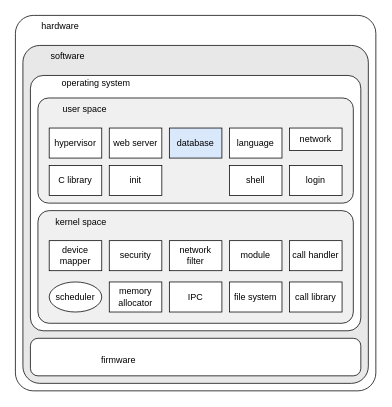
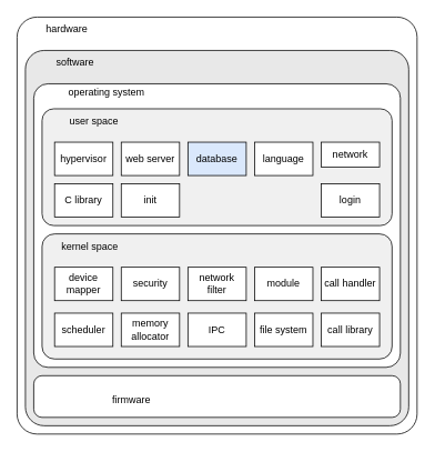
  <mxCell id="0" />
  <mxCell id="1" parent="0" />
  <mxCell id="2" value="" style="rounded=1;whiteSpace=wrap;html=1;arcSize=5;imageHeight=24;" parent="1" vertex="1"><mxGeometry x="20" y="20" width="480" height="500" as="geometry" /></mxCell>
  <mxCell id="3" value="" style="rounded=1;whiteSpace=wrap;html=1;arcSize=5;fillColor=#E8E8E8;" parent="1" vertex="1"><mxGeometry x="30" y="60" width="460" height="450" as="geometry" /></mxCell>
  <mxCell id="4" value="" style="rounded=1;whiteSpace=wrap;html=1;arcSize=5;" parent="1" vertex="1"><mxGeometry x="40" y="100" width="440" height="340" as="geometry" /></mxCell>
  <mxCell id="5" value="" style="rounded=1;whiteSpace=wrap;html=1;arcSize=20;imageHeight=24;" parent="1" vertex="1"><mxGeometry x="40" y="450" width="440" height="50" as="geometry" /></mxCell>
  <mxCell id="6" value="" style="rounded=1;whiteSpace=wrap;html=1;arcSize=10;fillColor=#F0F0F0;" parent="1" vertex="1"><mxGeometry x="50" y="130" width="420" height="140" as="geometry" /></mxCell>
  <mxCell id="7" value="" style="rounded=1;whiteSpace=wrap;html=1;arcSize=10;imageHeight=24;fillColor=#F0F0F0;" parent="1" vertex="1"><mxGeometry x="50" y="280" width="420" height="150" as="geometry" /></mxCell>
  <mxCell id="8" value="kernel space" style="text;html=1;strokeColor=none;fillColor=none;align=center;verticalAlign=middle;whiteSpace=wrap;rounded=0;" parent="1" vertex="1"><mxGeometry x="65" y="280" width="85" height="30" as="geometry" /></mxCell>
  <mxCell id="9" value="user space" style="text;html=1;strokeColor=none;fillColor=none;align=center;verticalAlign=middle;whiteSpace=wrap;rounded=0;" parent="1" vertex="1"><mxGeometry x="65" y="130" width="95" height="30" as="geometry" /></mxCell>
- <mxCell id="10" value="scheduler" style="ellipse;whiteSpace=wrap;html=1;" parent="1" vertex="1"><mxGeometry x="65" y="375" width="70" height="40" as="geometry" /></mxCell>
+ <mxCell id="10" value="scheduler" style="rounded=0;whiteSpace=wrap;html=1;" parent="1" vertex="1"><mxGeometry x="65" y="375" width="70" height="40" as="geometry" /></mxCell>
  <mxCell id="11" value="memory allocator" style="rounded=0;whiteSpace=wrap;html=1;" parent="1" vertex="1"><mxGeometry x="145" y="375" width="70" height="40" as="geometry" /></mxCell>
  <mxCell id="12" value="IPC" style="rounded=0;whiteSpace=wrap;html=1;" parent="1" vertex="1"><mxGeometry x="225" y="375" width="70" height="40" as="geometry" /></mxCell>
  <mxCell id="13" value="file system" style="rounded=0;whiteSpace=wrap;html=1;" parent="1" vertex="1"><mxGeometry x="305" y="375" width="70" height="40" as="geometry" /></mxCell>
  <mxCell id="14" value="call library" style="rounded=0;whiteSpace=wrap;html=1;" parent="1" vertex="1"><mxGeometry x="385" y="375" width="70" height="40" as="geometry" /></mxCell>
  <mxCell id="15" value="software" style="text;html=1;strokeColor=none;fillColor=none;align=center;verticalAlign=middle;whiteSpace=wrap;rounded=0;" parent="1" vertex="1"><mxGeometry x="60" y="60" width="60" height="30" as="geometry" /></mxCell>
  <mxCell id="16" value="hardware" style="text;html=1;strokeColor=none;fillColor=none;align=center;verticalAlign=middle;whiteSpace=wrap;rounded=0;" parent="1" vertex="1"><mxGeometry x="50" y="20" width="60" height="30" as="geometry" /></mxCell>
  <mxCell id="17" value="C library" style="rounded=0;whiteSpace=wrap;html=1;" parent="1" vertex="1"><mxGeometry x="65" y="220" width="70" height="40" as="geometry" /></mxCell>
  <mxCell id="18" value="init" style="rounded=0;whiteSpace=wrap;html=1;" parent="1" vertex="1"><mxGeometry x="145" y="220" width="70" height="40" as="geometry" /></mxCell>
- <mxCell id="19" value="shell" style="rounded=0;whiteSpace=wrap;html=1;" parent="1" vertex="1"><mxGeometry x="305" y="220" width="70" height="40" as="geometry" /></mxCell>
  <mxCell id="20" value="login" style="rounded=0;whiteSpace=wrap;html=1;" parent="1" vertex="1"><mxGeometry x="385" y="220" width="70" height="40" as="geometry" /></mxCell>
  <mxCell id="21" value="hypervisor" style="rounded=0;whiteSpace=wrap;html=1;" parent="1" vertex="1"><mxGeometry x="65" y="170" width="70" height="40" as="geometry" /></mxCell>
  <mxCell id="22" value="web server" style="rounded=0;whiteSpace=wrap;html=1;" parent="1" vertex="1"><mxGeometry x="145" y="170" width="70" height="40" as="geometry" /></mxCell>
  <mxCell id="23" value="database" style="rounded=0;whiteSpace=wrap;html=1;fillColor=#dae8fc;" parent="1" vertex="1"><mxGeometry x="225" y="170" width="70" height="40" as="geometry" /></mxCell>
  <mxCell id="24" value="language" style="rounded=0;whiteSpace=wrap;html=1;" parent="1" vertex="1"><mxGeometry x="305" y="170" width="70" height="40" as="geometry" /></mxCell>
  <mxCell id="25" value="network" style="rounded=0;whiteSpace=wrap;html=1;" parent="1" vertex="1"><mxGeometry x="385" y="170" width="70" height="30" as="geometry" /></mxCell>
  <mxCell id="26" value="device mapper" style="rounded=0;whiteSpace=wrap;html=1;" parent="1" vertex="1"><mxGeometry x="65" y="320" width="70" height="40" as="geometry" /></mxCell>
  <mxCell id="27" value="security" style="rounded=0;whiteSpace=wrap;html=1;" parent="1" vertex="1"><mxGeometry x="145" y="320" width="70" height="40" as="geometry" /></mxCell>
  <mxCell id="28" value="network filter" style="rounded=0;whiteSpace=wrap;html=1;" parent="1" vertex="1"><mxGeometry x="225" y="320" width="70" height="40" as="geometry" /></mxCell>
  <mxCell id="29" value="module" style="rounded=0;whiteSpace=wrap;html=1;" parent="1" vertex="1"><mxGeometry x="305" y="320" width="70" height="40" as="geometry" /></mxCell>
  <mxCell id="30" value="call handler" style="rounded=0;whiteSpace=wrap;html=1;" parent="1" vertex="1"><mxGeometry x="385" y="320" width="70" height="40" as="geometry" /></mxCell>
  <mxCell id="31" value="firmware" style="text;html=1;strokeColor=none;fillColor=none;align=center;verticalAlign=middle;whiteSpace=wrap;rounded=0;" parent="1" vertex="1"><mxGeometry x="115" y="465" width="85" height="30" as="geometry" /></mxCell>
  <mxCell id="32" value="operating system" style="text;html=1;strokeColor=none;fillColor=none;align=center;verticalAlign=middle;whiteSpace=wrap;rounded=0;" parent="1" vertex="1"><mxGeometry x="80" y="110" width="95" as="geometry" /></mxCell>
